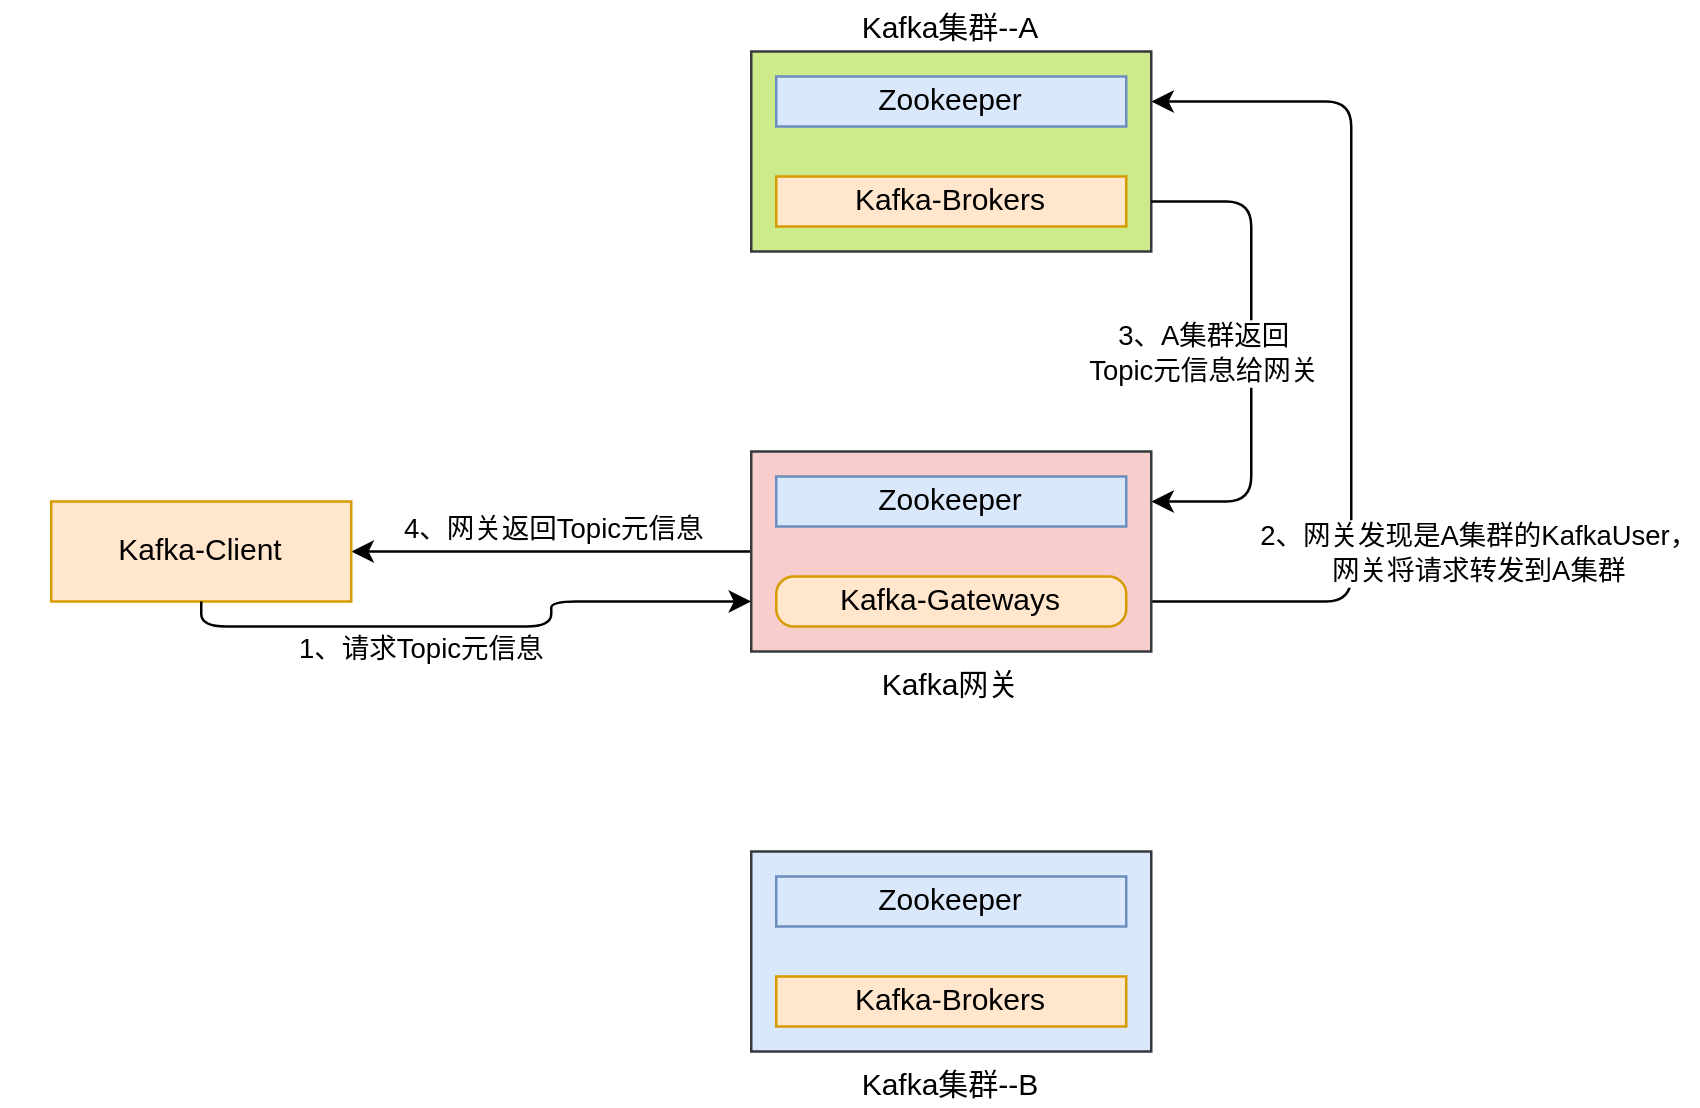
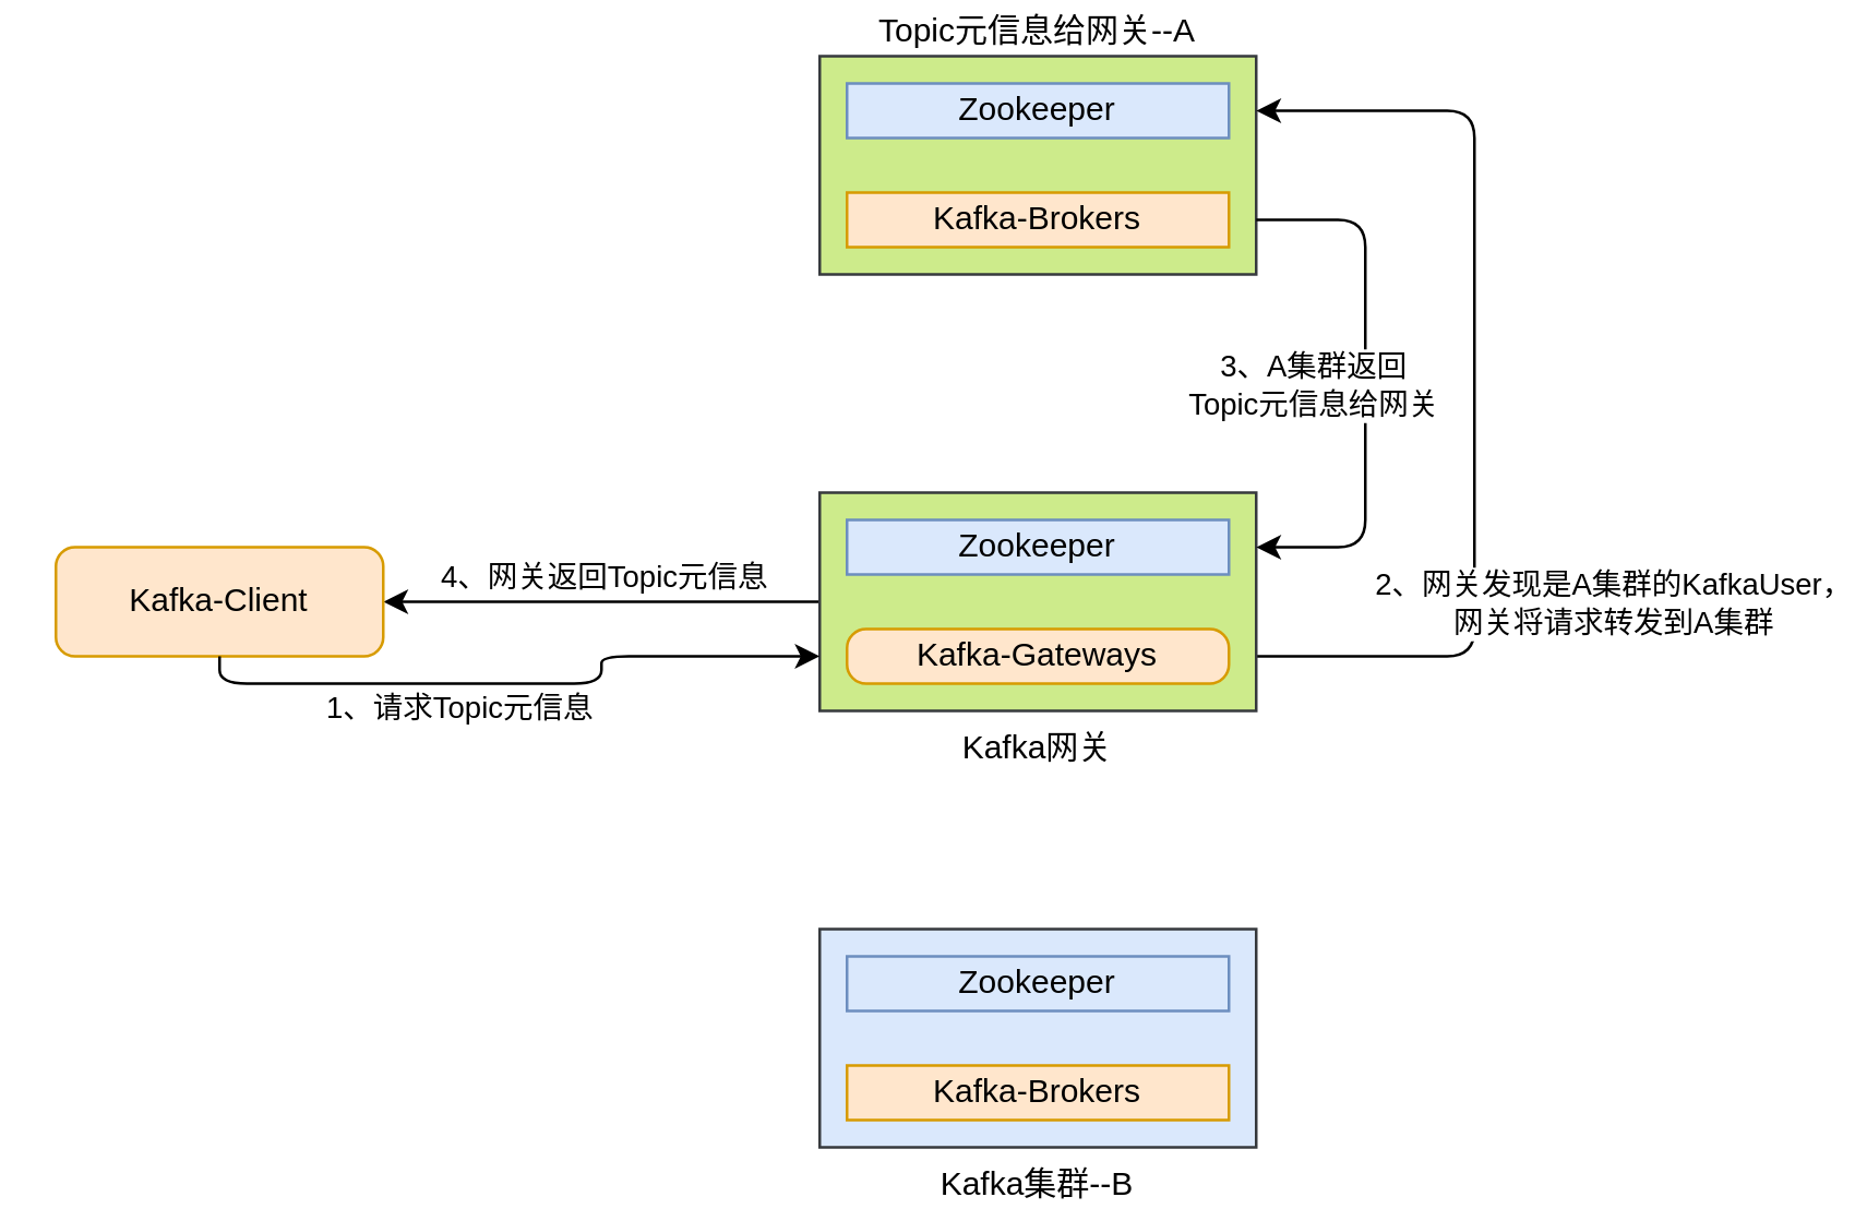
  <mxCell id="0" />
  <mxCell id="1" parent="0" />
- <mxCell id="2" value="Kafka集群--A" style="rounded=0;whiteSpace=wrap;html=1;absoluteArcSize=1;arcSize=14;strokeWidth=1;fillColor=#cdeb8b;strokeColor=#36393d;labelPosition=center;verticalLabelPosition=top;align=center;verticalAlign=bottom;" vertex="1" parent="1"><mxGeometry x="300" y="20" width="160" height="80" as="geometry" /></mxCell>
+ <mxCell id="2" value="Topic元信息给网关--A" style="rounded=0;whiteSpace=wrap;html=1;absoluteArcSize=1;arcSize=14;strokeWidth=1;fillColor=#cdeb8b;strokeColor=#36393d;labelPosition=center;verticalLabelPosition=top;align=center;verticalAlign=bottom;" vertex="1" parent="1"><mxGeometry x="300" y="20" width="160" height="80" as="geometry" /></mxCell>
  <mxCell id="3" value="Zookeeper" style="rounded=0;whiteSpace=wrap;html=1;absoluteArcSize=1;arcSize=14;strokeWidth=1;fillColor=#dae8fc;strokeColor=#6c8ebf;" vertex="1" parent="1"><mxGeometry x="310" y="30" width="140" height="20" as="geometry" /></mxCell>
  <mxCell id="4" value="Kafka-Brokers" style="rounded=0;whiteSpace=wrap;html=1;absoluteArcSize=1;arcSize=14;strokeWidth=1;fillColor=#ffe6cc;strokeColor=#d79b00;" vertex="1" parent="1"><mxGeometry x="310" y="70" width="140" height="20" as="geometry" /></mxCell>
  <mxCell id="5" style="edgeStyle=orthogonalEdgeStyle;html=1;entryX=1;entryY=0.25;entryDx=0;entryDy=0;exitX=1;exitY=0.75;exitDx=0;exitDy=0;" edge="1" parent="1" source="9" target="2"><mxGeometry relative="1" as="geometry"><Array as="points"><mxPoint x="540" y="240" /><mxPoint x="540" y="40" /></Array></mxGeometry></mxCell>
  <mxCell id="6" value="2、网关发现是A集群的KafkaUser，&lt;br&gt;网关将请求转发到A集群" style="edgeLabel;html=1;align=center;verticalAlign=middle;resizable=0;points=[];" vertex="1" connectable="0" parent="5"><mxGeometry x="-0.044" y="-1" relative="1" as="geometry"><mxPoint x="49" y="72" as="offset" /></mxGeometry></mxCell>
  <mxCell id="7" style="edgeStyle=orthogonalEdgeStyle;html=1;exitX=0;exitY=0.5;exitDx=0;exitDy=0;entryX=1;entryY=0.5;entryDx=0;entryDy=0;" edge="1" parent="1" source="9" target="15"><mxGeometry relative="1" as="geometry" /></mxCell>
  <mxCell id="8" value="4、网关返回Topic元信息" style="edgeLabel;html=1;align=center;verticalAlign=middle;resizable=0;points=[];" vertex="1" connectable="0" parent="7"><mxGeometry x="0.212" relative="1" as="geometry"><mxPoint x="17" y="-10" as="offset" /></mxGeometry></mxCell>
- <mxCell id="9" value="Kafka网关" style="rounded=0;whiteSpace=wrap;html=1;absoluteArcSize=1;arcSize=14;strokeWidth=1;fillColor=#f8cecc;strokeColor=#36393d;labelPosition=center;verticalLabelPosition=bottom;align=center;verticalAlign=top;" vertex="1" parent="1"><mxGeometry x="300" y="180" width="160" height="80" as="geometry" /></mxCell>
+ <mxCell id="9" value="Kafka网关" style="rounded=0;whiteSpace=wrap;html=1;absoluteArcSize=1;arcSize=14;strokeWidth=1;fillColor=#cdeb8b;strokeColor=#36393d;labelPosition=center;verticalLabelPosition=bottom;align=center;verticalAlign=top;" vertex="1" parent="1"><mxGeometry x="300" y="180" width="160" height="80" as="geometry" /></mxCell>
  <mxCell id="10" value="Zookeeper" style="rounded=0;whiteSpace=wrap;html=1;absoluteArcSize=1;arcSize=14;strokeWidth=1;fillColor=#dae8fc;strokeColor=#6c8ebf;" vertex="1" parent="1"><mxGeometry x="310" y="190" width="140" height="20" as="geometry" /></mxCell>
  <mxCell id="11" value="Kafka-Gateways" style="whiteSpace=wrap;html=1;absoluteArcSize=1;arcSize=14;strokeWidth=1;fillColor=#ffe6cc;strokeColor=#d79b00;rounded=1;" vertex="1" parent="1"><mxGeometry x="310" y="230" width="140" height="20" as="geometry" /></mxCell>
  <mxCell id="12" value="Kafka集群--B" style="rounded=0;whiteSpace=wrap;html=1;absoluteArcSize=1;arcSize=14;strokeWidth=1;fillColor=#dae8fc;strokeColor=#36393d;labelPosition=center;verticalLabelPosition=bottom;align=center;verticalAlign=top;" vertex="1" parent="1"><mxGeometry x="300" y="340" width="160" height="80" as="geometry" /></mxCell>
  <mxCell id="13" value="Zookeeper" style="rounded=0;whiteSpace=wrap;html=1;absoluteArcSize=1;arcSize=14;strokeWidth=1;fillColor=#dae8fc;strokeColor=#6c8ebf;" vertex="1" parent="1"><mxGeometry x="310" y="350" width="140" height="20" as="geometry" /></mxCell>
  <mxCell id="14" value="Kafka-Brokers" style="rounded=0;whiteSpace=wrap;html=1;absoluteArcSize=1;arcSize=14;strokeWidth=1;fillColor=#ffe6cc;strokeColor=#d79b00;" vertex="1" parent="1"><mxGeometry x="310" y="390" width="140" height="20" as="geometry" /></mxCell>
- <mxCell id="15" value="Kafka-Client" style="rounded=0;whiteSpace=wrap;html=1;absoluteArcSize=1;arcSize=14;strokeWidth=1;fillColor=#ffe6cc;strokeColor=#d79b00;" vertex="1" parent="1"><mxGeometry x="20" y="200" width="120" height="40" as="geometry" /></mxCell>
+ <mxCell id="15" value="Kafka-Client" style="whiteSpace=wrap;html=1;absoluteArcSize=1;arcSize=14;strokeWidth=1;fillColor=#ffe6cc;strokeColor=#d79b00;rounded=1;" vertex="1" parent="1"><mxGeometry x="20" y="200" width="120" height="40" as="geometry" /></mxCell>
  <mxCell id="16" style="html=1;entryX=0;entryY=0.75;entryDx=0;entryDy=0;exitX=0.5;exitY=1;exitDx=0;exitDy=0;edgeStyle=orthogonalEdgeStyle;" edge="1" parent="1" source="15" target="9"><mxGeometry relative="1" as="geometry"><mxPoint x="470" y="230" as="sourcePoint" /><mxPoint x="470" y="70" as="targetPoint" /></mxGeometry></mxCell>
  <mxCell id="17" value="1、请求Topic元信息" style="edgeLabel;html=1;align=center;verticalAlign=middle;resizable=0;points=[];" vertex="1" connectable="0" parent="16"><mxGeometry x="-0.337" y="-1" relative="1" as="geometry"><mxPoint x="17" y="7" as="offset" /></mxGeometry></mxCell>
  <mxCell id="18" style="edgeStyle=orthogonalEdgeStyle;html=1;entryX=1;entryY=0.25;entryDx=0;entryDy=0;exitX=1;exitY=0.75;exitDx=0;exitDy=0;" edge="1" parent="1" source="2" target="9"><mxGeometry relative="1" as="geometry"><mxPoint x="620" y="40" as="sourcePoint" /><mxPoint x="470" y="50" as="targetPoint" /><Array as="points"><mxPoint x="500" y="80" /><mxPoint x="500" y="200" /></Array></mxGeometry></mxCell>
  <mxCell id="19" value="3、A集群返回&lt;br&gt;Topic元信息给网关" style="edgeLabel;html=1;align=center;verticalAlign=middle;resizable=0;points=[];" vertex="1" connectable="0" parent="18"><mxGeometry x="-0.03" y="-1" relative="1" as="geometry"><mxPoint x="-19" y="3" as="offset" /></mxGeometry></mxCell>
